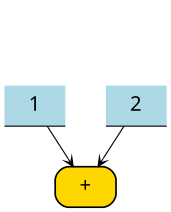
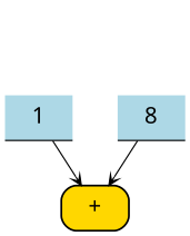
  digraph {
    nodesep=0.5
    ranksep=0.5
    splines=true
    node [fillcolor=lightblue fontname="SF Mono" fontsize=18 shape=underline style=filled color=black group=B]
    edge [arrowhead=vee arrowsize=0.8 style=invis]
    n1 [fillcolor=gold label="+" margin="0.1,0.1" penwidth=1.5 shape=box style="filled,rounded" color="" group=""]
-   n2 [label=2]
+   n2 [label=8]
    n3 [group=A label=1]
    n4 [label=1 style=invis]
    n5 [group=A label=0 style=invis]
    subgraph sub_1 {
      n1
    }
    subgraph sub_2 {
      subgraph sub_3 {
        n2
      }
      subgraph sub_4 {
        n3
      }
      subgraph sub_5 {
        n4
      }
      subgraph sub_6 {
        n5
      }
    }
    subgraph sub_7 {
      rank=sink
      n1
    }
    subgraph sub_8 {
      rank=source
      n4
      n5
    }
    subgraph sub_9 {
      rank=same
      n2
      n3
    }
    n2 -> n1 [style=""]
    n3 -> n1 [style=""]
    n3 -> n2
    n4 -> n2
    n4 -> n3
    n5 -> n3
  }
